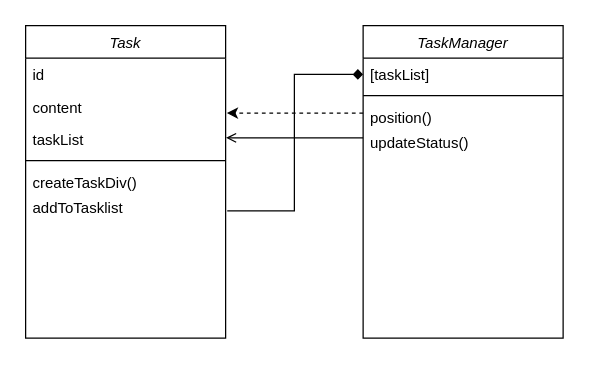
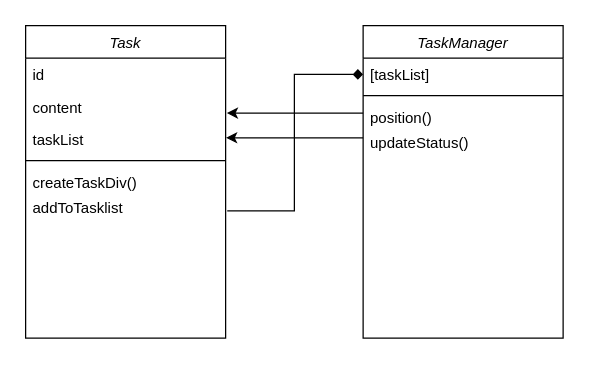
  <mxCell id="0" />
  <mxCell id="1" parent="0" />
  <mxCell id="2" value="Task" style="swimlane;fontStyle=2;align=center;verticalAlign=top;childLayout=stackLayout;horizontal=1;startSize=26;horizontalStack=0;resizeParent=1;resizeLast=0;collapsible=1;marginBottom=0;rounded=0;shadow=0;strokeWidth=1;" vertex="1" parent="1"><mxGeometry x="20" y="20" width="160" height="250" as="geometry"><mxRectangle x="230" y="140" width="160" height="26" as="alternateBounds" /></mxGeometry></mxCell>
  <mxCell id="3" value="id" style="text;align=left;verticalAlign=top;spacingLeft=4;spacingRight=4;overflow=hidden;rotatable=0;points=[[0,0.5],[1,0.5]];portConstraint=eastwest;" vertex="1" parent="2"><mxGeometry y="26" width="160" height="26" as="geometry" /></mxCell>
  <mxCell id="4" value="content" style="text;align=left;verticalAlign=top;spacingLeft=4;spacingRight=4;overflow=hidden;rotatable=0;points=[[0,0.5],[1,0.5]];portConstraint=eastwest;rounded=0;shadow=0;html=0;" vertex="1" parent="2"><mxGeometry y="52" width="160" height="26" as="geometry" /></mxCell>
  <mxCell id="5" value="taskList" style="text;align=left;verticalAlign=top;spacingLeft=4;spacingRight=4;overflow=hidden;rotatable=0;points=[[0,0.5],[1,0.5]];portConstraint=eastwest;rounded=0;shadow=0;html=0;" vertex="1" parent="2"><mxGeometry y="78" width="160" height="26" as="geometry" /></mxCell>
  <mxCell id="6" value="" style="line;html=1;strokeWidth=1;align=left;verticalAlign=middle;spacingTop=-1;spacingLeft=3;spacingRight=3;rotatable=0;labelPosition=right;points=[];portConstraint=eastwest;" vertex="1" parent="2"><mxGeometry y="104" width="160" height="8" as="geometry" /></mxCell>
  <mxCell id="7" value="createTaskDiv()" style="text;align=left;verticalAlign=top;spacingLeft=4;spacingRight=4;overflow=hidden;rotatable=0;points=[[0,0.5],[1,0.5]];portConstraint=eastwest;" vertex="1" parent="2"><mxGeometry y="112" width="160" height="20" as="geometry" /></mxCell>
  <mxCell id="8" value="addToTasklist" style="text;align=left;verticalAlign=top;spacingLeft=4;spacingRight=4;overflow=hidden;rotatable=0;points=[[0,0.5],[1,0.5]];portConstraint=eastwest;" vertex="1" parent="2"><mxGeometry y="132" width="160" height="20" as="geometry" /></mxCell>
  <mxCell id="9" value="TaskManager" style="swimlane;fontStyle=2;align=center;verticalAlign=top;childLayout=stackLayout;horizontal=1;startSize=26;horizontalStack=0;resizeParent=1;resizeLast=0;collapsible=1;marginBottom=0;rounded=0;shadow=0;strokeWidth=1;" vertex="1" parent="1"><mxGeometry x="290" y="20" width="160" height="250" as="geometry"><mxRectangle x="230" y="140" width="160" height="26" as="alternateBounds" /></mxGeometry></mxCell>
  <mxCell id="10" value="[taskList]" style="text;align=left;verticalAlign=top;spacingLeft=4;spacingRight=4;overflow=hidden;rotatable=0;points=[[0,0.5],[1,0.5]];portConstraint=eastwest;rounded=0;shadow=0;html=0;" vertex="1" parent="9"><mxGeometry y="26" width="160" height="26" as="geometry" /></mxCell>
  <mxCell id="11" value="" style="line;html=1;strokeWidth=1;align=left;verticalAlign=middle;spacingTop=-1;spacingLeft=3;spacingRight=3;rotatable=0;labelPosition=right;points=[];portConstraint=eastwest;" vertex="1" parent="9"><mxGeometry y="52" width="160" height="8" as="geometry" /></mxCell>
  <mxCell id="12" value="position()" style="text;align=left;verticalAlign=top;spacingLeft=4;spacingRight=4;overflow=hidden;rotatable=0;points=[[0,0.5],[1,0.5]];portConstraint=eastwest;" vertex="1" parent="9"><mxGeometry y="60" width="160" height="20" as="geometry" /></mxCell>
  <mxCell id="13" value="updateStatus()" style="text;align=left;verticalAlign=top;spacingLeft=4;spacingRight=4;overflow=hidden;rotatable=0;points=[[0,0.5],[1,0.5]];portConstraint=eastwest;" vertex="1" parent="9"><mxGeometry y="80" width="160" height="20" as="geometry" /></mxCell>
- <mxCell id="14" style="edgeStyle=orthogonalEdgeStyle;rounded=0;orthogonalLoop=1;jettySize=auto;html=1;exitX=0;exitY=0.5;exitDx=0;exitDy=0;entryX=1.002;entryY=0.453;entryDx=0;entryDy=0;entryPerimeter=0;endArrow=open;" edge="1" parent="1" source="13" target="5"><mxGeometry relative="1" as="geometry"><Array as="points"><mxPoint x="180" y="110" /></Array></mxGeometry></mxCell>
- <mxCell id="15" value="" style="edgeStyle=orthogonalEdgeStyle;rounded=0;orthogonalLoop=1;jettySize=auto;html=1;entryX=1.006;entryY=0.692;entryDx=0;entryDy=0;entryPerimeter=0;dashed=1;" edge="1" parent="1" source="12" target="4"><mxGeometry relative="1" as="geometry" /></mxCell>
+ <mxCell id="14" style="edgeStyle=orthogonalEdgeStyle;rounded=0;orthogonalLoop=1;jettySize=auto;html=1;exitX=0;exitY=0.5;exitDx=0;exitDy=0;entryX=1.002;entryY=0.453;entryDx=0;entryDy=0;entryPerimeter=0;" edge="1" parent="1" source="13" target="5"><mxGeometry relative="1" as="geometry"><Array as="points"><mxPoint x="180" y="110" /></Array></mxGeometry></mxCell>
+ <mxCell id="15" value="" style="edgeStyle=orthogonalEdgeStyle;rounded=0;orthogonalLoop=1;jettySize=auto;html=1;entryX=1.006;entryY=0.692;entryDx=0;entryDy=0;entryPerimeter=0;" edge="1" parent="1" source="12" target="4"><mxGeometry relative="1" as="geometry" /></mxCell>
  <mxCell id="16" style="edgeStyle=orthogonalEdgeStyle;rounded=0;orthogonalLoop=1;jettySize=auto;html=1;exitX=1.008;exitY=0.81;exitDx=0;exitDy=0;exitPerimeter=0;endArrow=diamond;" edge="1" parent="1" source="8" target="10"><mxGeometry relative="1" as="geometry"><mxPoint x="241" y="190" as="sourcePoint" /><Array as="points"><mxPoint x="235" y="168" /><mxPoint x="235" y="59" /></Array></mxGeometry></mxCell>
